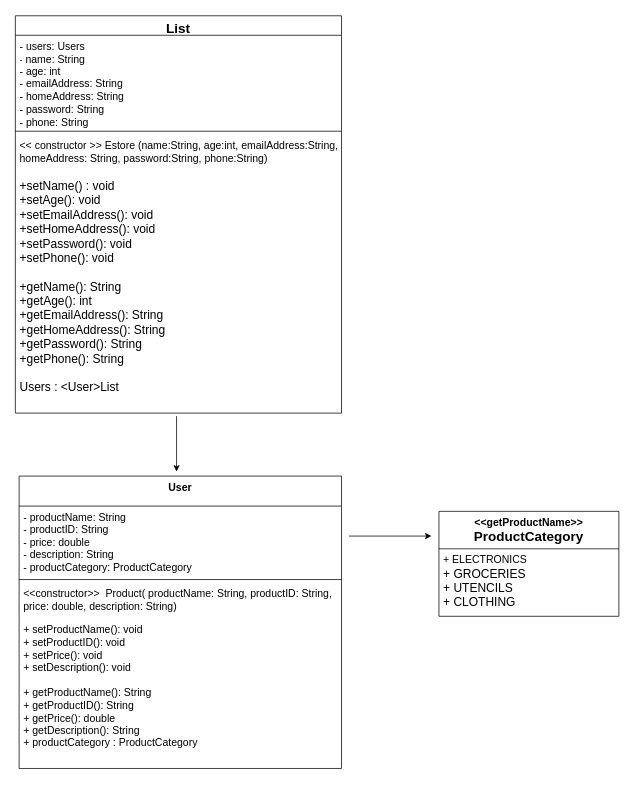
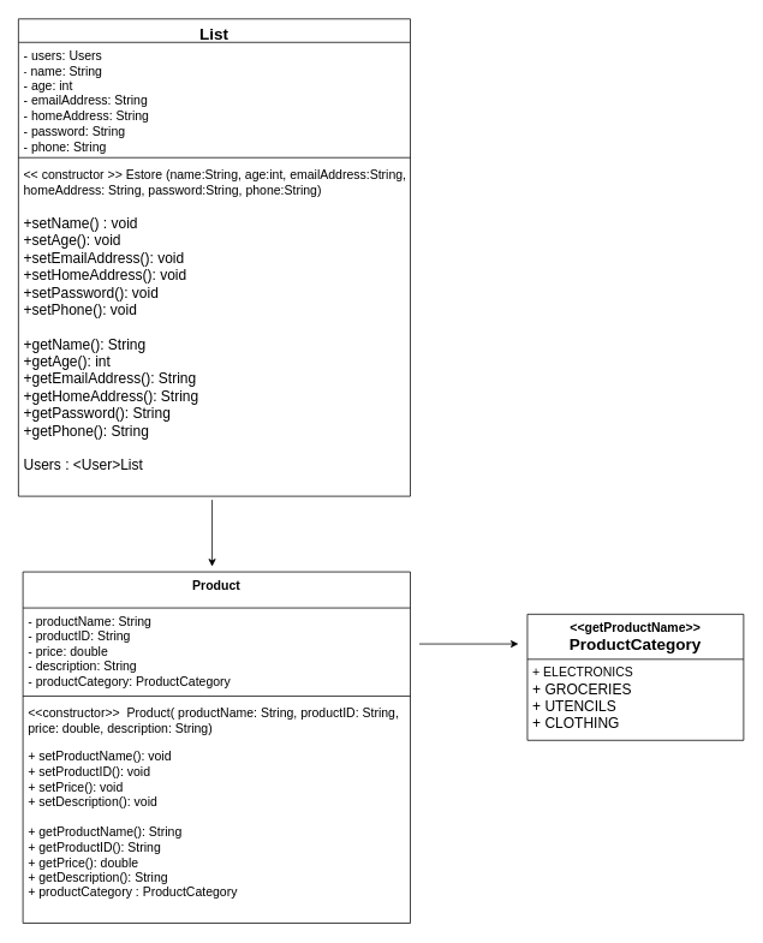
  <mxCell id="0" />
  <mxCell id="1" parent="0" />
  <mxCell id="2" value="&lt;font style=&quot;font-size: 18px;&quot;&gt;List&lt;/font&gt;" style="swimlane;fontStyle=1;align=center;verticalAlign=top;childLayout=stackLayout;horizontal=1;startSize=26;horizontalStack=0;resizeParent=1;resizeParentMax=0;resizeLast=0;collapsible=1;marginBottom=0;whiteSpace=wrap;html=1;" vertex="1" parent="1"><mxGeometry x="20" y="20" width="435" height="530" as="geometry" /></mxCell>
  <mxCell id="3" value="&lt;font style=&quot;font-size: 14px;&quot;&gt;- users: Users&lt;/font&gt;&lt;div&gt;&lt;font style=&quot;&quot;&gt;-&lt;font style=&quot;font-size: 14px;&quot;&gt; name: String&lt;/font&gt;&lt;/font&gt;&lt;/div&gt;&lt;div&gt;&lt;font style=&quot;font-size: 14px;&quot;&gt;- age: int&lt;/font&gt;&lt;/div&gt;&lt;div&gt;&lt;font style=&quot;font-size: 14px;&quot;&gt;- emailAddress: String&lt;/font&gt;&lt;/div&gt;&lt;div&gt;&lt;font style=&quot;font-size: 14px;&quot;&gt;- homeAddress: String&lt;/font&gt;&lt;/div&gt;&lt;div&gt;&lt;font style=&quot;font-size: 14px;&quot;&gt;- password: String&lt;/font&gt;&lt;/div&gt;&lt;div&gt;&lt;font style=&quot;font-size: 14px;&quot;&gt;- phone: String&lt;/font&gt;&lt;/div&gt;" style="text;strokeColor=none;fillColor=none;align=left;verticalAlign=top;spacingLeft=4;spacingRight=4;overflow=hidden;rotatable=0;points=[[0,0.5],[1,0.5]];portConstraint=eastwest;whiteSpace=wrap;html=1;" vertex="1" parent="2"><mxGeometry y="26" width="435" height="124" as="geometry" /></mxCell>
  <mxCell id="4" value="" style="line;strokeWidth=1;fillColor=none;align=left;verticalAlign=middle;spacingTop=-1;spacingLeft=3;spacingRight=3;rotatable=0;labelPosition=right;points=[];portConstraint=eastwest;strokeColor=inherit;" vertex="1" parent="2"><mxGeometry y="150" width="435" height="8" as="geometry" /></mxCell>
  <mxCell id="5" value="&lt;font style=&quot;font-size: 14px;&quot;&gt;&amp;lt;&amp;lt; constructor &amp;gt;&amp;gt; Estore (name:String, age:int, emailAddress:String, homeAddress: String, password:String, phone:String)&lt;/font&gt;&lt;div&gt;&lt;span style=&quot;background-color: transparent; color: light-dark(rgb(0, 0, 0), rgb(255, 255, 255));&quot;&gt;&lt;font size=&quot;3&quot;&gt;&lt;br&gt;&lt;/font&gt;&lt;/span&gt;&lt;/div&gt;&lt;div&gt;&lt;span style=&quot;background-color: transparent; color: light-dark(rgb(0, 0, 0), rgb(255, 255, 255));&quot;&gt;&lt;font size=&quot;3&quot;&gt;+setName() : void&lt;/font&gt;&lt;/span&gt;&lt;/div&gt;&lt;div&gt;&lt;span style=&quot;background-color: transparent; color: light-dark(rgb(0, 0, 0), rgb(255, 255, 255));&quot;&gt;&lt;font size=&quot;3&quot;&gt;+setAge(): void&lt;/font&gt;&lt;/span&gt;&lt;/div&gt;&lt;div&gt;&lt;span style=&quot;background-color: transparent; color: light-dark(rgb(0, 0, 0), rgb(255, 255, 255));&quot;&gt;&lt;font size=&quot;3&quot;&gt;+setEmailAddress(): void&lt;/font&gt;&lt;/span&gt;&lt;/div&gt;&lt;div&gt;&lt;span style=&quot;background-color: transparent; color: light-dark(rgb(0, 0, 0), rgb(255, 255, 255));&quot;&gt;&lt;font size=&quot;3&quot;&gt;+setHomeAddress(): void&lt;/font&gt;&lt;/span&gt;&lt;/div&gt;&lt;div&gt;&lt;span style=&quot;background-color: transparent; color: light-dark(rgb(0, 0, 0), rgb(255, 255, 255));&quot;&gt;&lt;font size=&quot;3&quot;&gt;+setPassword(): void&lt;/font&gt;&lt;/span&gt;&lt;/div&gt;&lt;div&gt;&lt;span style=&quot;background-color: transparent; color: light-dark(rgb(0, 0, 0), rgb(255, 255, 255));&quot;&gt;&lt;font size=&quot;3&quot;&gt;+setPhone(): void&amp;nbsp;&lt;/font&gt;&lt;/span&gt;&lt;/div&gt;&lt;div&gt;&lt;span style=&quot;background-color: transparent; color: light-dark(rgb(0, 0, 0), rgb(255, 255, 255));&quot;&gt;&lt;font size=&quot;3&quot;&gt;&lt;br&gt;&lt;/font&gt;&lt;/span&gt;&lt;/div&gt;&lt;div&gt;&lt;span style=&quot;background-color: transparent; color: light-dark(rgb(0, 0, 0), rgb(255, 255, 255));&quot;&gt;&lt;font size=&quot;3&quot;&gt;+getName(): String&lt;/font&gt;&lt;/span&gt;&lt;/div&gt;&lt;div&gt;&lt;span style=&quot;background-color: transparent; color: light-dark(rgb(0, 0, 0), rgb(255, 255, 255));&quot;&gt;&lt;font size=&quot;3&quot;&gt;+getAge(): int&lt;/font&gt;&lt;/span&gt;&lt;/div&gt;&lt;div&gt;&lt;div&gt;&lt;span style=&quot;background-color: transparent; color: light-dark(rgb(0, 0, 0), rgb(255, 255, 255));&quot;&gt;&lt;font size=&quot;3&quot;&gt;+getEmailAddress(): String&lt;/font&gt;&lt;/span&gt;&lt;/div&gt;&lt;div&gt;&lt;span style=&quot;background-color: transparent; color: light-dark(rgb(0, 0, 0), rgb(255, 255, 255));&quot;&gt;&lt;font size=&quot;3&quot;&gt;+getHomeAddress(): String&lt;/font&gt;&lt;/span&gt;&lt;/div&gt;&lt;div&gt;&lt;span style=&quot;background-color: transparent; color: light-dark(rgb(0, 0, 0), rgb(255, 255, 255));&quot;&gt;&lt;font size=&quot;3&quot;&gt;+getPassword(): String&lt;/font&gt;&lt;/span&gt;&lt;/div&gt;&lt;div&gt;&lt;span style=&quot;background-color: transparent; color: light-dark(rgb(0, 0, 0), rgb(255, 255, 255));&quot;&gt;&lt;font size=&quot;3&quot;&gt;+getPhone(): String&lt;/font&gt;&lt;/span&gt;&lt;/div&gt;&lt;/div&gt;&lt;div&gt;&lt;span style=&quot;background-color: transparent; color: light-dark(rgb(0, 0, 0), rgb(255, 255, 255));&quot;&gt;&lt;font size=&quot;3&quot;&gt;&lt;br&gt;&lt;/font&gt;&lt;/span&gt;&lt;/div&gt;&lt;div&gt;&lt;span style=&quot;background-color: transparent; color: light-dark(rgb(0, 0, 0), rgb(255, 255, 255));&quot;&gt;&lt;font size=&quot;3&quot;&gt;Users : &amp;lt;User&amp;gt;List&lt;/font&gt;&lt;/span&gt;&lt;/div&gt;" style="text;strokeColor=none;fillColor=none;align=left;verticalAlign=top;spacingLeft=4;spacingRight=4;overflow=hidden;rotatable=0;points=[[0,0.5],[1,0.5]];portConstraint=eastwest;whiteSpace=wrap;html=1;" vertex="1" parent="2"><mxGeometry y="158" width="435" height="372" as="geometry" /></mxCell>
- <mxCell id="6" value="&lt;div&gt;&lt;font style=&quot;font-size: 14px;&quot;&gt;User&lt;/font&gt;&lt;/div&gt;" style="swimlane;fontStyle=1;align=center;verticalAlign=top;childLayout=stackLayout;horizontal=1;startSize=40;horizontalStack=0;resizeParent=1;resizeParentMax=0;resizeLast=0;collapsible=1;marginBottom=0;whiteSpace=wrap;html=1;" vertex="1" parent="1"><mxGeometry x="25" y="634" width="430" height="390" as="geometry" /></mxCell>
+ <mxCell id="6" value="&lt;div&gt;&lt;font style=&quot;font-size: 14px;&quot;&gt;Product&lt;/font&gt;&lt;/div&gt;" style="swimlane;fontStyle=1;align=center;verticalAlign=top;childLayout=stackLayout;horizontal=1;startSize=40;horizontalStack=0;resizeParent=1;resizeParentMax=0;resizeLast=0;collapsible=1;marginBottom=0;whiteSpace=wrap;html=1;" vertex="1" parent="1"><mxGeometry x="25" y="634" width="430" height="390" as="geometry" /></mxCell>
  <mxCell id="7" value="&lt;font style=&quot;font-size: 14px;&quot;&gt;- productName: String&lt;/font&gt;&lt;div&gt;&lt;span style=&quot;font-size: 14px;&quot;&gt;- productID: String&lt;/span&gt;&lt;/div&gt;&lt;div&gt;&lt;span style=&quot;font-size: 14px;&quot;&gt;- price: double&lt;/span&gt;&lt;/div&gt;&lt;div&gt;&lt;span style=&quot;font-size: 14px;&quot;&gt;- description: String&lt;/span&gt;&lt;/div&gt;&lt;div&gt;&lt;span style=&quot;font-size: 14px;&quot;&gt;- productCategory: ProductCategory&lt;/span&gt;&lt;/div&gt;" style="text;strokeColor=none;fillColor=none;align=left;verticalAlign=top;spacingLeft=4;spacingRight=4;overflow=hidden;rotatable=0;points=[[0,0.5],[1,0.5]];portConstraint=eastwest;whiteSpace=wrap;html=1;" vertex="1" parent="6"><mxGeometry y="40" width="430" height="94" as="geometry" /></mxCell>
  <mxCell id="8" value="" style="line;strokeWidth=1;fillColor=none;align=left;verticalAlign=middle;spacingTop=-1;spacingLeft=3;spacingRight=3;rotatable=0;labelPosition=right;points=[];portConstraint=eastwest;strokeColor=inherit;" vertex="1" parent="6"><mxGeometry y="134" width="430" height="8" as="geometry" /></mxCell>
  <mxCell id="9" value="&lt;font style=&quot;font-size: 14px;&quot;&gt;&amp;lt;&amp;lt;constructor&amp;gt;&amp;gt;&amp;nbsp; Product( productName: String, productID: String, price: double, description: String)&lt;/font&gt;&lt;div&gt;&lt;br&gt;&lt;/div&gt;&lt;div&gt;&lt;font style=&quot;font-size: 14px;&quot;&gt;+ setProductName(): void&lt;/font&gt;&lt;div&gt;&lt;font style=&quot;font-size: 14px;&quot;&gt;+ setProductID(): void&lt;/font&gt;&lt;/div&gt;&lt;div&gt;&lt;font style=&quot;font-size: 14px;&quot;&gt;+ setPrice(): void&lt;/font&gt;&lt;/div&gt;&lt;div&gt;&lt;font style=&quot;font-size: 14px;&quot;&gt;+ setDescription(): void&lt;/font&gt;&lt;/div&gt;&lt;div&gt;&lt;font style=&quot;font-size: 14px;&quot;&gt;&lt;br&gt;&lt;/font&gt;&lt;/div&gt;&lt;div&gt;&lt;font style=&quot;font-size: 14px;&quot;&gt;+ getProductName(): String&lt;div style=&quot;font-size: 12px;&quot;&gt;&lt;font style=&quot;font-size: 14px;&quot;&gt;+ getProductID(): String&lt;/font&gt;&lt;/div&gt;&lt;div style=&quot;font-size: 12px;&quot;&gt;&lt;font style=&quot;font-size: 14px;&quot;&gt;+ getPrice(): double&lt;/font&gt;&lt;/div&gt;&lt;div style=&quot;font-size: 12px;&quot;&gt;&lt;font style=&quot;font-size: 14px;&quot;&gt;+ getDescription(): String&lt;/font&gt;&lt;/div&gt;&lt;/font&gt;&lt;/div&gt;&lt;div&gt;&lt;font style=&quot;font-size: 14px;&quot;&gt;+ productCategory : ProductCategory&lt;/font&gt;&lt;/div&gt;&lt;/div&gt;" style="text;strokeColor=none;fillColor=none;align=left;verticalAlign=top;spacingLeft=4;spacingRight=4;overflow=hidden;rotatable=0;points=[[0,0.5],[1,0.5]];portConstraint=eastwest;whiteSpace=wrap;html=1;" vertex="1" parent="6"><mxGeometry y="142" width="430" height="248" as="geometry" /></mxCell>
  <mxCell id="10" value="&lt;font style=&quot;font-size: 14px;&quot;&gt;&amp;lt;&amp;lt;getProductName&amp;gt;&amp;gt;&lt;/font&gt;&lt;div&gt;&lt;font style=&quot;font-size: 18px;&quot;&gt;ProductCategory&lt;/font&gt;&lt;/div&gt;" style="swimlane;fontStyle=1;align=center;verticalAlign=top;childLayout=stackLayout;horizontal=1;startSize=50;horizontalStack=0;resizeParent=1;resizeParentMax=0;resizeLast=0;collapsible=1;marginBottom=0;whiteSpace=wrap;html=1;" vertex="1" parent="1"><mxGeometry x="585" y="681" width="240" height="140" as="geometry" /></mxCell>
  <mxCell id="11" value="&lt;font style=&quot;font-size: 14px;&quot;&gt;+ ELECTRONICS&lt;/font&gt;&lt;div&gt;&lt;font size=&quot;3&quot;&gt;+ GROCERIES&lt;/font&gt;&lt;/div&gt;&lt;div&gt;&lt;font size=&quot;3&quot;&gt;+ UTENCILS&lt;/font&gt;&lt;/div&gt;&lt;div&gt;&lt;font size=&quot;3&quot;&gt;+ CLOTHING&lt;/font&gt;&lt;/div&gt;&lt;div&gt;&lt;br&gt;&lt;/div&gt;" style="text;strokeColor=none;fillColor=none;align=left;verticalAlign=top;spacingLeft=4;spacingRight=4;overflow=hidden;rotatable=0;points=[[0,0.5],[1,0.5]];portConstraint=eastwest;whiteSpace=wrap;html=1;" vertex="1" parent="10"><mxGeometry y="50" width="240" height="90" as="geometry" /></mxCell>
  <mxCell id="12" value="" style="endArrow=classic;html=1;rounded=0;" edge="1" parent="1"><mxGeometry width="50" height="50" relative="1" as="geometry"><mxPoint x="235" y="554" as="sourcePoint" /><mxPoint x="235" y="628" as="targetPoint" /></mxGeometry></mxCell>
  <mxCell id="13" value="" style="endArrow=classic;html=1;rounded=0;" edge="1" parent="1"><mxGeometry width="50" height="50" relative="1" as="geometry"><mxPoint x="465" y="714" as="sourcePoint" /><mxPoint x="575" y="714" as="targetPoint" /></mxGeometry></mxCell>
